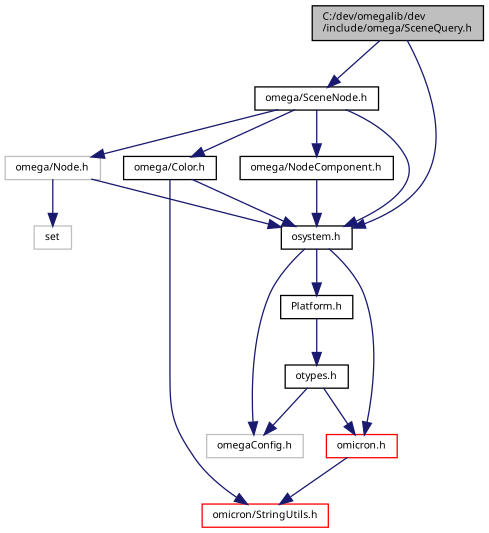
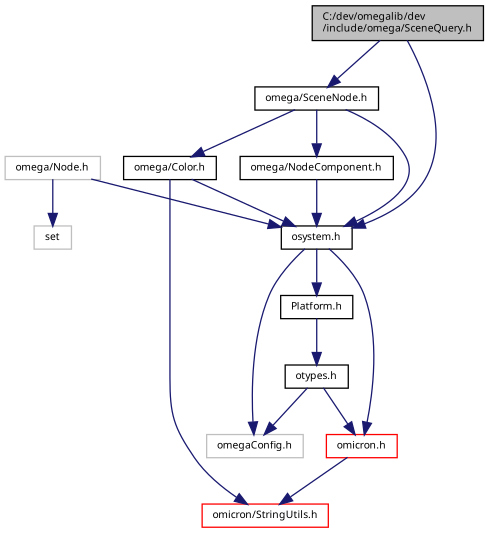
  digraph {
    node [color=black fontname="FreeSans.ttf" fontsize=8 shape=record]
    edge [color=midnightblue fontname="FreeSans.ttf" fontsize=8 labelfontname="FreeSans.ttf" labelfontsize=8 style=solid]
    n1 [fillcolor=grey75 fontcolor=black height=0.2 label="C:/dev/omegalib/dev\l/include/omega/SceneQuery.h" style=filled width=0.4]
    n2 [height=0.2 label="osystem.h" width=0.4]
    n3 [height=0.2 label="omega/SceneNode.h" width=0.4]
    n4 [color=grey75 height=0.2 label="omegaConfig.h" width=0.4]
    n5 [height=0.2 label="Platform.h" width=0.4]
    n6 [color=red height=0.2 label="omicron.h" width=0.4]
    n7 [height=0.2 label="omega/NodeComponent.h" width=0.4]
    n8 [color=grey75 height=0.2 label="omega/Node.h" width=0.4]
    n9 [height=0.2 label="omega/Color.h" width=0.4]
    n10 [height=0.2 label="otypes.h" width=0.4]
    n11 [color=red height=0.2 label="omicron/StringUtils.h" width=0.4]
    n12 [color=grey75 height=0.2 label=set width=0.4]
    n1 -> n2
    n1 -> n3
    n2 -> n4
    n2 -> n5
    n2 -> n6
    n3 -> n2
    n3 -> n7
-   n3 -> n8
    n3 -> n9
    n5 -> n10
    n6 -> n11
    n7 -> n2
    n8 -> n2
    n8 -> n12
    n9 -> n2
    n9 -> n11
    n10 -> n4
    n10 -> n6
  }
